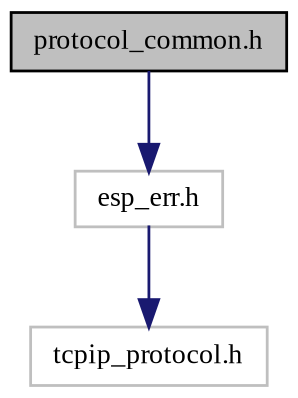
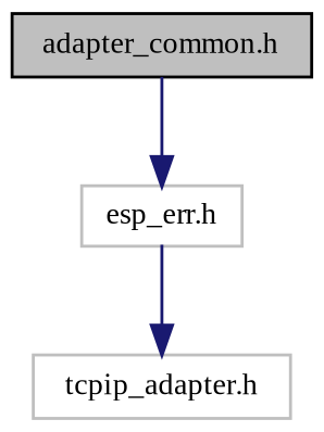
  digraph {
    fontname="Liberation Serif"
    node [color=grey75 fillcolor=white fontname="Liberation Serif" fontsize=10 shape=record style=filled]
    edge [color=midnightblue fontname="Liberation Serif" fontsize=10 labelfontname=Helvetica labelfontsize=10 style=solid]
-   n1 [color=black fillcolor=grey75 fontcolor=black height=0.2 label="protocol_common.h" width=0.4]
+   n1 [color=black fillcolor=grey75 fontcolor=black height=0.2 label="adapter_common.h" width=0.4]
    n2 [height=0.2 label="esp_err.h" width=0.4]
-   n3 [height=0.2 label="tcpip_protocol.h" width=0.4]
+   n3 [height=0.2 label="tcpip_adapter.h" width=0.4]
    n1 -> n2
    n2 -> n3
  }
